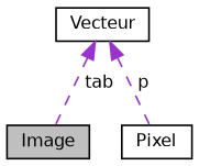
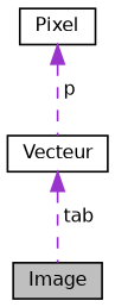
  digraph {
    node [color=black fillcolor=white fontname=Helvetica fontsize=10 shape=record style=filled]
    edge [color=darkorchid3 dir=back fontname=Helvetica fontsize=10 labelfontname=Helvetica labelfontsize=10 style=dashed]
    n1 [fillcolor=grey75 fontcolor=black height=0.2 label=Image width=0.4]
    n2 [height=0.2 label=Pixel width=0.4]
    n3 [height=0.2 label=Vecteur width=0.4]
    n3 -> n1 [label=" tab"]
-   n3 -> n2 [label=" p"]
+   n2 -> n3 [label=" p"]
  }
